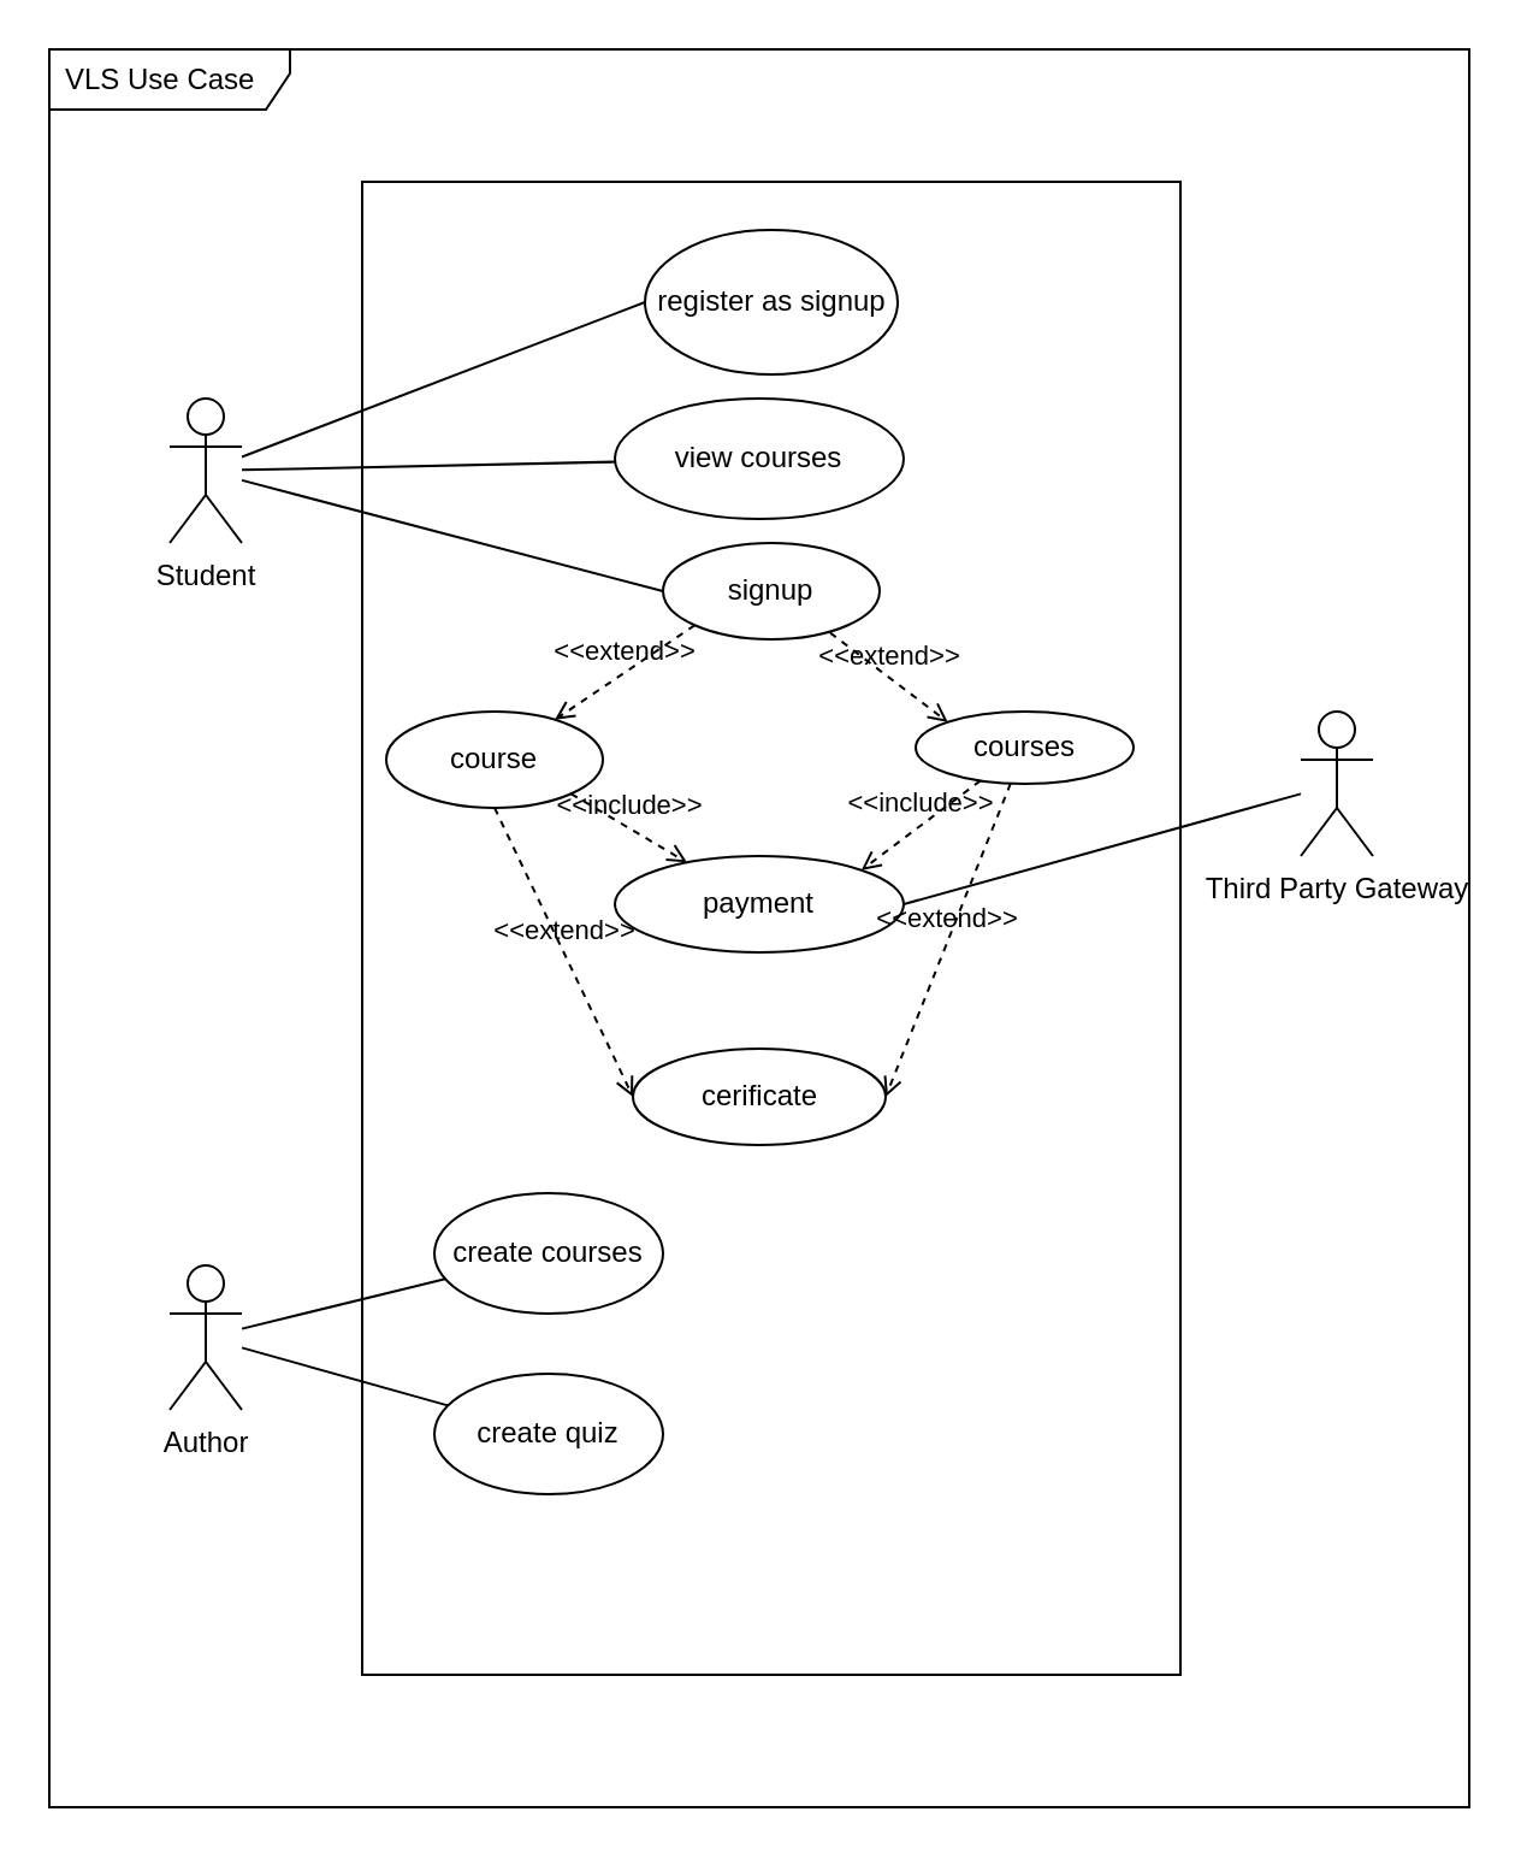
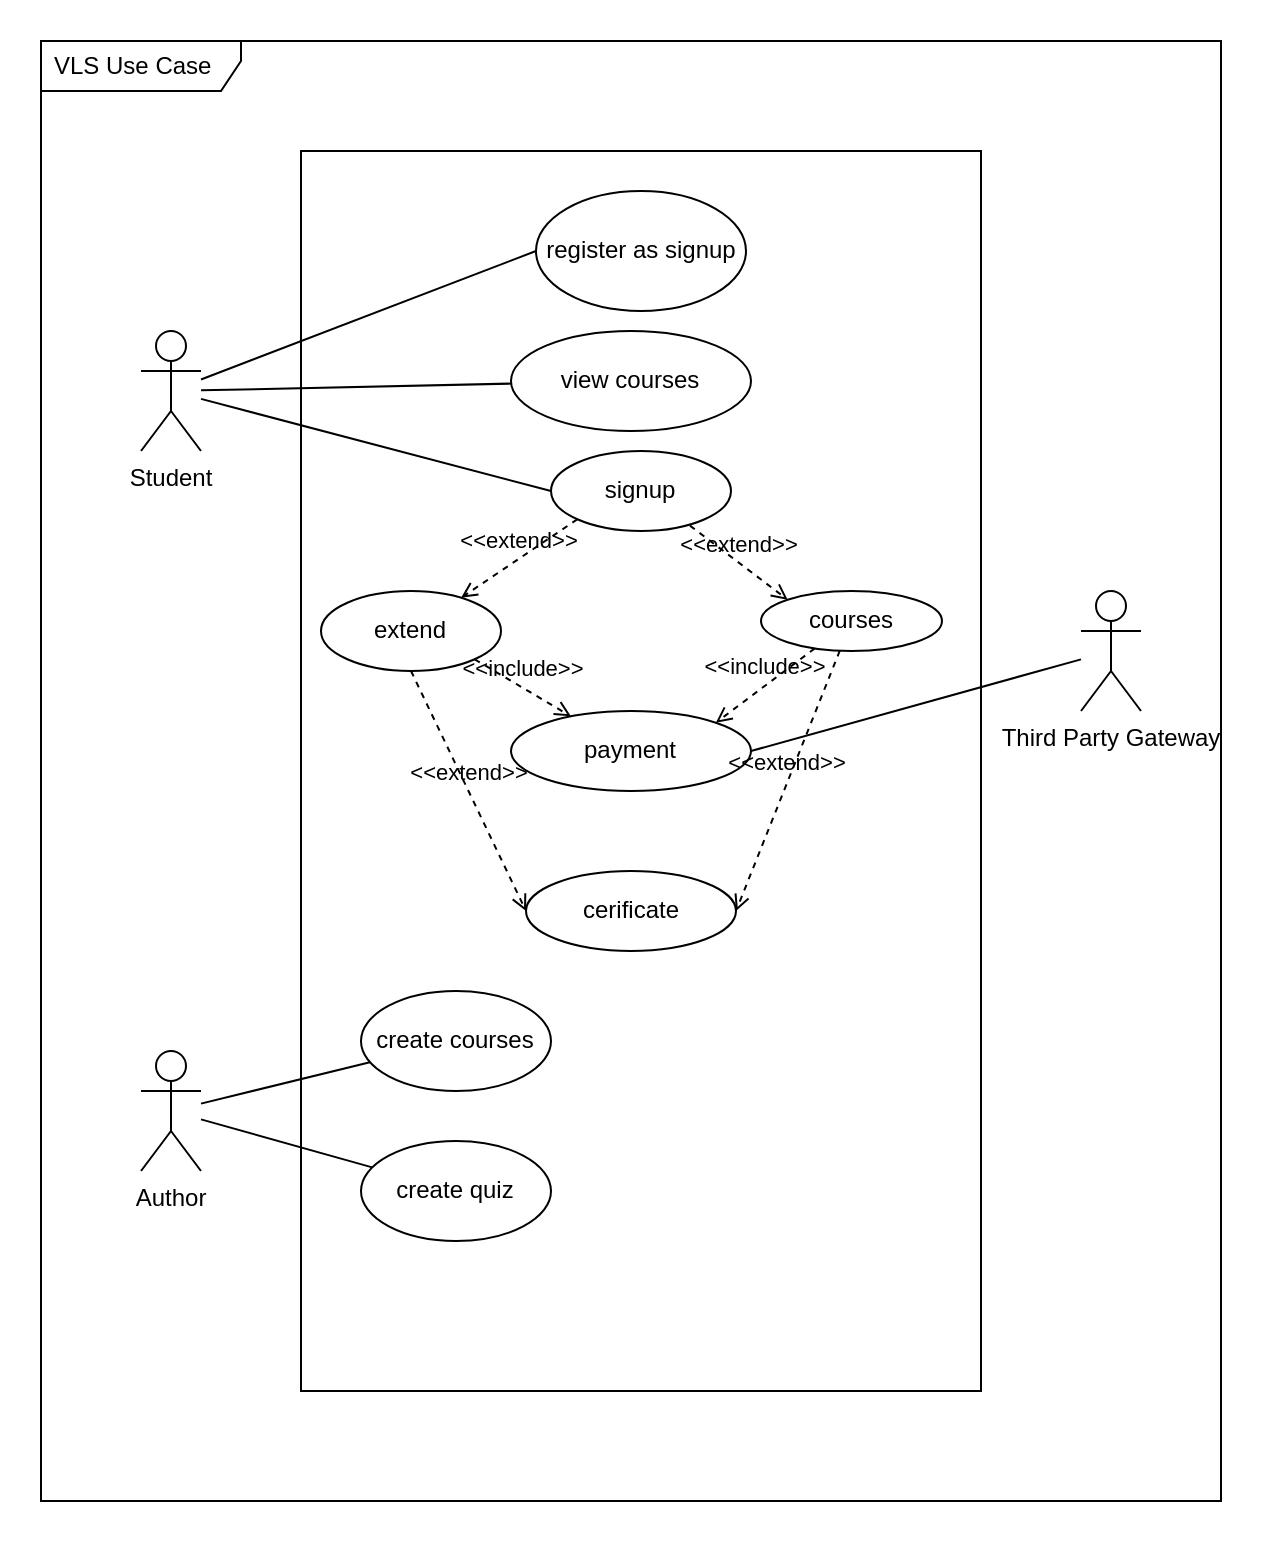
  <mxCell id="0" />
  <mxCell id="1" parent="0" />
  <mxCell id="2" value="VLS Use Case" style="shape=umlFrame;whiteSpace=wrap;html=1;width=100;height=25;boundedLbl=1;verticalAlign=middle;align=left;spacingLeft=5;" vertex="1" parent="1"><mxGeometry x="20" y="20" width="590" height="730" as="geometry" /></mxCell>
  <mxCell id="3" value="Student" style="shape=umlActor;verticalLabelPosition=bottom;verticalAlign=top;html=1;outlineConnect=0;" vertex="1" parent="1"><mxGeometry x="70" y="165" width="30" height="60" as="geometry" /></mxCell>
  <mxCell id="4" value="Author" style="shape=umlActor;verticalLabelPosition=bottom;verticalAlign=top;html=1;outlineConnect=0;" vertex="1" parent="1"><mxGeometry x="70" y="525" width="30" height="60" as="geometry" /></mxCell>
  <mxCell id="5" value="Third Party Gateway" style="shape=umlActor;verticalLabelPosition=bottom;verticalAlign=top;html=1;outlineConnect=0;" vertex="1" parent="1"><mxGeometry x="540" y="295" width="30" height="60" as="geometry" /></mxCell>
  <mxCell id="6" value="" style="rounded=0;whiteSpace=wrap;html=1;" vertex="1" parent="1"><mxGeometry x="150" y="75" width="340" height="620" as="geometry" /></mxCell>
  <mxCell id="7" value="register as signup" style="ellipse;whiteSpace=wrap;html=1;" vertex="1" parent="1"><mxGeometry x="267.5" y="95" width="105" height="60" as="geometry" /></mxCell>
  <mxCell id="8" value="" style="endArrow=none;html=1;rounded=0;entryX=0;entryY=0.5;entryDx=0;entryDy=0;" edge="1" parent="1" source="3" target="7"><mxGeometry width="50" height="50" relative="1" as="geometry"><mxPoint x="220" y="295" as="sourcePoint" /><mxPoint x="270" y="245" as="targetPoint" /></mxGeometry></mxCell>
  <mxCell id="9" value="signup" style="ellipse;whiteSpace=wrap;html=1;" vertex="1" parent="1"><mxGeometry x="275" y="225" width="90" height="40" as="geometry" /></mxCell>
  <mxCell id="10" value="courses" style="ellipse;whiteSpace=wrap;html=1;" vertex="1" parent="1"><mxGeometry x="380" y="295" width="90.5" height="30" as="geometry" /></mxCell>
- <mxCell id="11" value="course" style="ellipse;whiteSpace=wrap;html=1;" vertex="1" parent="1"><mxGeometry x="160" y="295" width="90" height="40" as="geometry" /></mxCell>
+ <mxCell id="11" value="extend" style="ellipse;whiteSpace=wrap;html=1;" vertex="1" parent="1"><mxGeometry x="160" y="295" width="90" height="40" as="geometry" /></mxCell>
  <mxCell id="12" value="&amp;lt;&amp;lt;extend&amp;gt;&amp;gt;" style="html=1;verticalAlign=bottom;labelBackgroundColor=none;endArrow=open;endFill=0;dashed=1;rounded=0;exitX=0;exitY=1;exitDx=0;exitDy=0;" edge="1" parent="1" source="9" target="11"><mxGeometry width="160" relative="1" as="geometry"><mxPoint x="250" y="255" as="sourcePoint" /><mxPoint x="410" y="255" as="targetPoint" /></mxGeometry></mxCell>
  <mxCell id="13" value="&amp;lt;&amp;lt;extend&amp;gt;&amp;gt;" style="html=1;verticalAlign=bottom;labelBackgroundColor=none;endArrow=open;endFill=0;dashed=1;rounded=0;entryX=0;entryY=0;entryDx=0;entryDy=0;exitX=0.772;exitY=0.933;exitDx=0;exitDy=0;exitPerimeter=0;" edge="1" parent="1" source="9" target="10"><mxGeometry width="160" relative="1" as="geometry"><mxPoint x="160" y="275" as="sourcePoint" /><mxPoint x="320" y="275" as="targetPoint" /></mxGeometry></mxCell>
  <mxCell id="14" value="" style="endArrow=none;html=1;rounded=0;entryX=0;entryY=0.5;entryDx=0;entryDy=0;" edge="1" parent="1" source="3" target="9"><mxGeometry width="50" height="50" relative="1" as="geometry"><mxPoint x="220" y="295" as="sourcePoint" /><mxPoint x="270" y="245" as="targetPoint" /></mxGeometry></mxCell>
  <mxCell id="15" value="view courses" style="ellipse;whiteSpace=wrap;html=1;" vertex="1" parent="1"><mxGeometry x="255" y="165" width="120" height="50" as="geometry" /></mxCell>
  <mxCell id="16" value="" style="endArrow=none;html=1;rounded=0;" edge="1" parent="1" source="3" target="15"><mxGeometry width="50" height="50" relative="1" as="geometry"><mxPoint x="220" y="295" as="sourcePoint" /><mxPoint x="270" y="245" as="targetPoint" /></mxGeometry></mxCell>
  <mxCell id="17" value="payment" style="ellipse;whiteSpace=wrap;html=1;" vertex="1" parent="1"><mxGeometry x="255" y="355" width="120" height="40" as="geometry" /></mxCell>
  <mxCell id="18" value="&amp;lt;&amp;lt;include&amp;gt;&amp;gt;" style="html=1;verticalAlign=bottom;labelBackgroundColor=none;endArrow=open;endFill=0;dashed=1;rounded=0;exitX=1;exitY=1;exitDx=0;exitDy=0;" edge="1" parent="1" source="11" target="17"><mxGeometry width="160" relative="1" as="geometry"><mxPoint x="180" y="225" as="sourcePoint" /><mxPoint x="340" y="225" as="targetPoint" /></mxGeometry></mxCell>
  <mxCell id="19" value="" style="endArrow=none;html=1;rounded=0;exitX=1;exitY=0.5;exitDx=0;exitDy=0;" edge="1" parent="1" source="17" target="5"><mxGeometry width="50" height="50" relative="1" as="geometry"><mxPoint x="378" y="395" as="sourcePoint" /><mxPoint x="428" y="345" as="targetPoint" /></mxGeometry></mxCell>
  <mxCell id="20" value="&amp;lt;&amp;lt;include&amp;gt;&amp;gt;" style="html=1;verticalAlign=bottom;labelBackgroundColor=none;endArrow=open;endFill=0;dashed=1;rounded=0;entryX=1;entryY=0;entryDx=0;entryDy=0;" edge="1" parent="1" source="10" target="17"><mxGeometry width="160" relative="1" as="geometry"><mxPoint x="180" y="325" as="sourcePoint" /><mxPoint x="340" y="325" as="targetPoint" /></mxGeometry></mxCell>
  <mxCell id="21" value="create courses" style="ellipse;whiteSpace=wrap;html=1;" vertex="1" parent="1"><mxGeometry x="180" y="495" width="95" height="50" as="geometry" /></mxCell>
  <mxCell id="22" value="" style="endArrow=none;html=1;rounded=0;" edge="1" parent="1" source="4" target="21"><mxGeometry width="50" height="50" relative="1" as="geometry"><mxPoint x="230" y="355" as="sourcePoint" /><mxPoint x="280" y="305" as="targetPoint" /></mxGeometry></mxCell>
  <mxCell id="23" value="create quiz" style="ellipse;whiteSpace=wrap;html=1;" vertex="1" parent="1"><mxGeometry x="180" y="570" width="95" height="50" as="geometry" /></mxCell>
  <mxCell id="24" value="" style="endArrow=none;html=1;rounded=0;" edge="1" parent="1" source="4" target="23"><mxGeometry width="50" height="50" relative="1" as="geometry"><mxPoint x="230" y="355" as="sourcePoint" /><mxPoint x="280" y="305" as="targetPoint" /></mxGeometry></mxCell>
  <mxCell id="25" style="edgeStyle=orthogonalEdgeStyle;rounded=0;orthogonalLoop=1;jettySize=auto;html=1;exitX=0.5;exitY=1;exitDx=0;exitDy=0;" edge="1" parent="1" source="21" target="21"><mxGeometry relative="1" as="geometry" /></mxCell>
  <mxCell id="26" value="cerificate" style="ellipse;whiteSpace=wrap;html=1;" vertex="1" parent="1"><mxGeometry x="262.5" y="435" width="105" height="40" as="geometry" /></mxCell>
  <mxCell id="27" value="&amp;lt;&amp;lt;extend&amp;gt;&amp;gt;" style="html=1;verticalAlign=bottom;labelBackgroundColor=none;endArrow=open;endFill=0;dashed=1;rounded=0;entryX=0;entryY=0.5;entryDx=0;entryDy=0;exitX=0.5;exitY=1;exitDx=0;exitDy=0;" edge="1" parent="1" source="11" target="26"><mxGeometry width="160" relative="1" as="geometry"><mxPoint x="180" y="325" as="sourcePoint" /><mxPoint x="340" y="325" as="targetPoint" /></mxGeometry></mxCell>
  <mxCell id="28" value="&amp;lt;&amp;lt;extend&amp;gt;&amp;gt;" style="html=1;verticalAlign=bottom;labelBackgroundColor=none;endArrow=open;endFill=0;dashed=1;rounded=0;entryX=1;entryY=0.5;entryDx=0;entryDy=0;" edge="1" parent="1" source="10" target="26"><mxGeometry width="160" relative="1" as="geometry"><mxPoint x="180" y="325" as="sourcePoint" /><mxPoint x="340" y="325" as="targetPoint" /></mxGeometry></mxCell>
